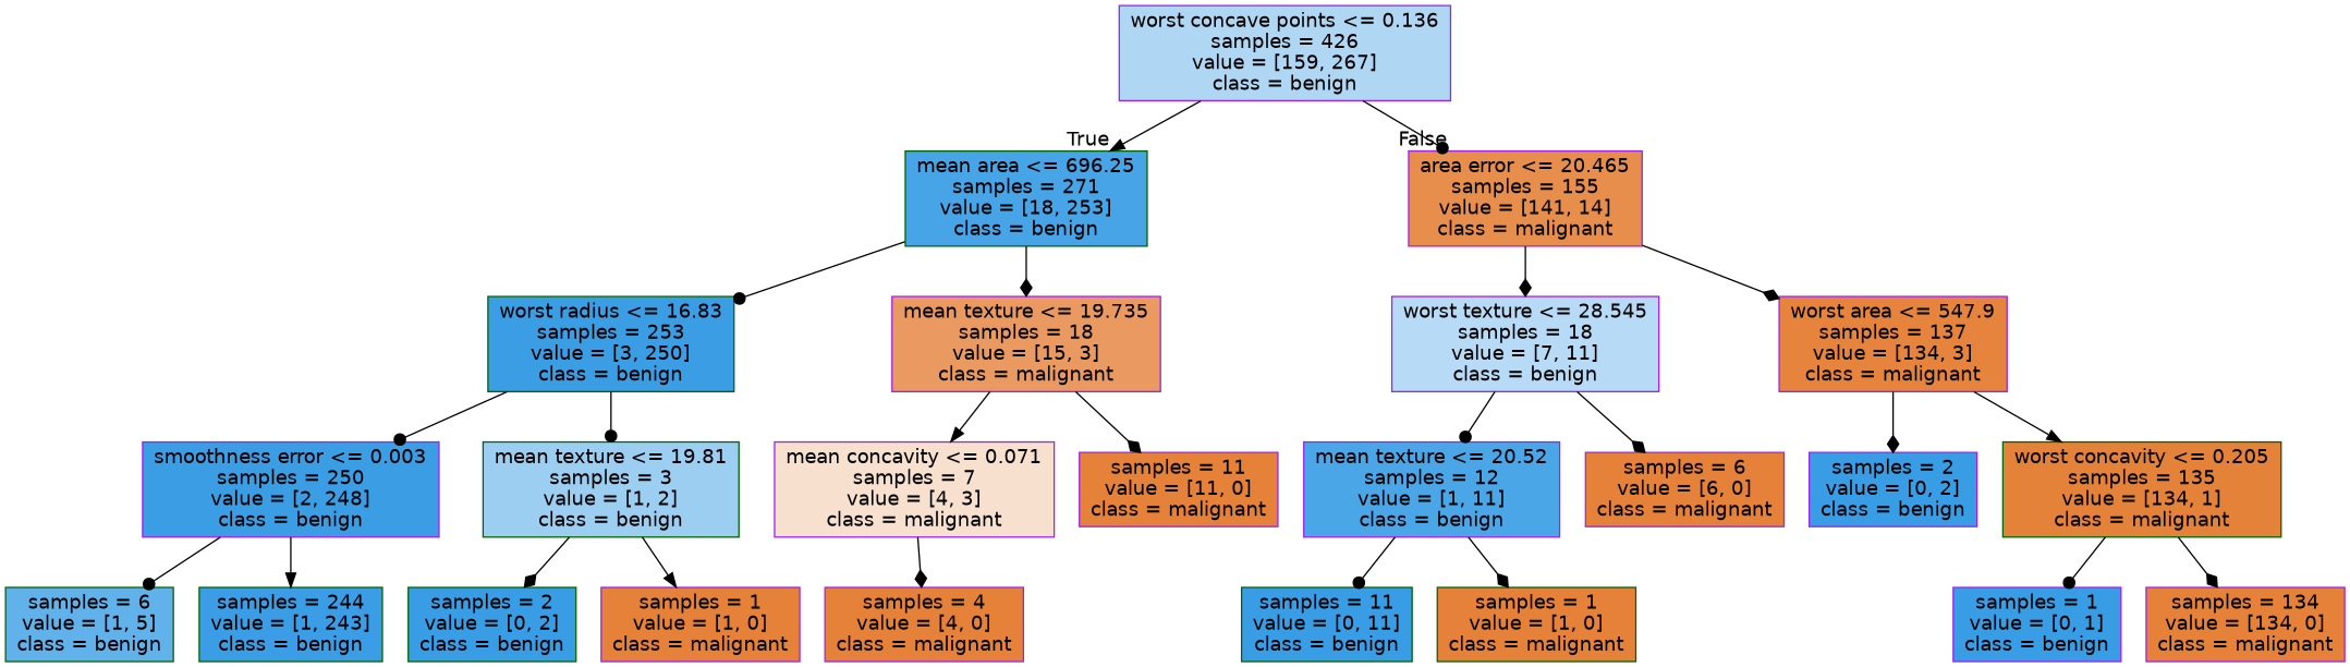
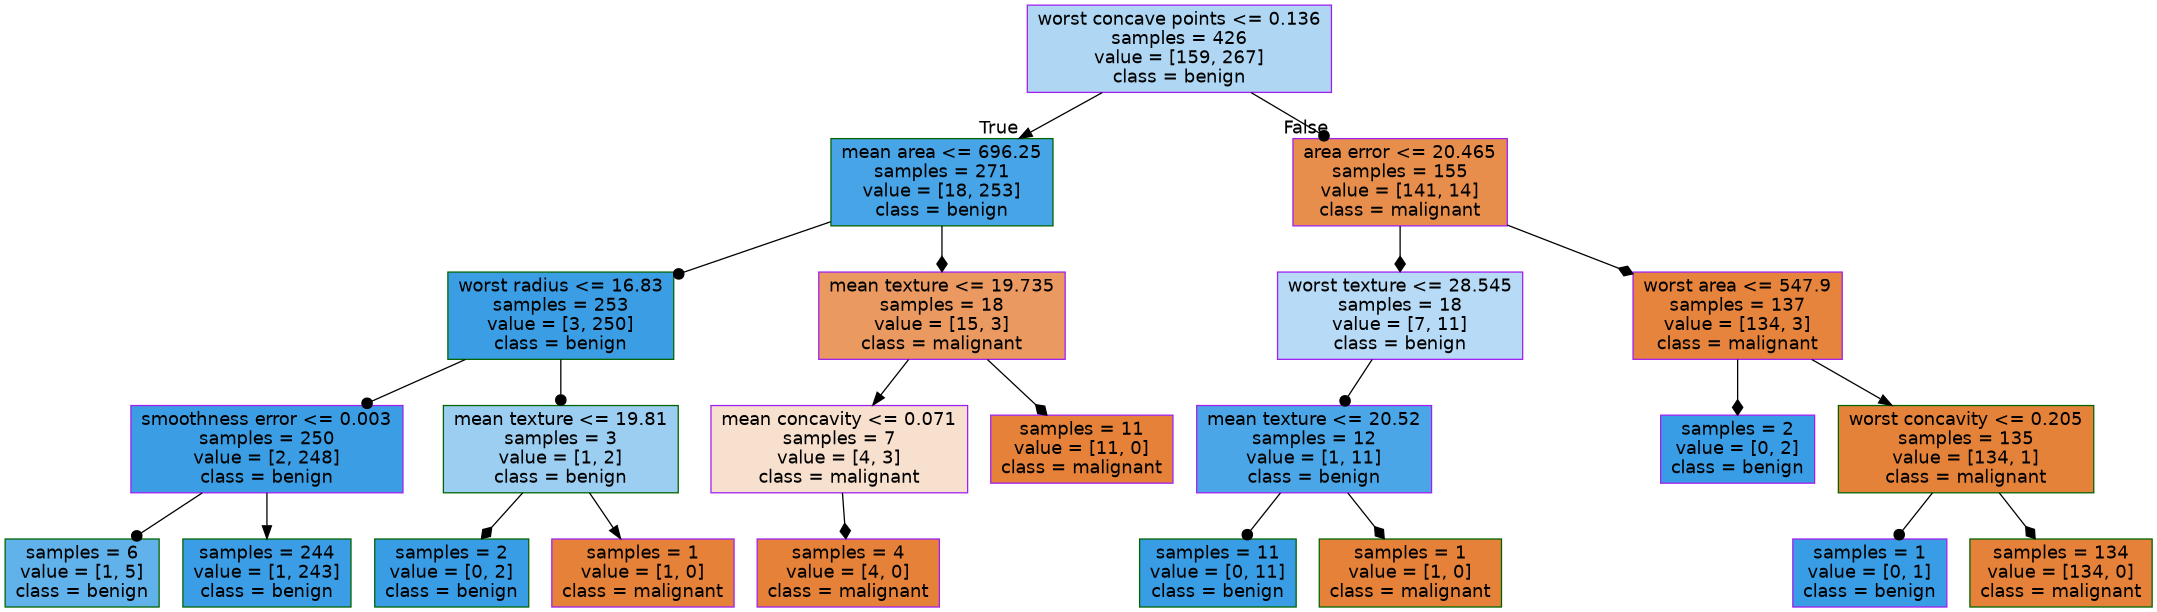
  digraph {
    node [color=purple fillcolor="#e58139" fontname=helvetica shape=box style=filled]
    edge [arrowhead=diamond fontname=helvetica]
    n1 [fillcolor="#afd7f4" label="worst concave points <= 0.136\nsamples = 426\nvalue = [159, 267]\nclass = benign"]
    n2 [color=darkgreen fillcolor="#47a4e7" label="mean area <= 696.25\nsamples = 271\nvalue = [18, 253]\nclass = benign"]
    n3 [fillcolor="#e88e4d" label="area error <= 20.465\nsamples = 155\nvalue = [141, 14]\nclass = malignant"]
    n4 [color=darkgreen fillcolor="#3b9ee5" label="worst radius <= 16.83\nsamples = 253\nvalue = [3, 250]\nclass = benign"]
    n5 [fillcolor="#ea9a61" label="mean texture <= 19.735\nsamples = 18\nvalue = [15, 3]\nclass = malignant"]
    n6 [fillcolor="#b7dbf6" label="worst texture <= 28.545\nsamples = 18\nvalue = [7, 11]\nclass = benign"]
    n7 [fillcolor="#e6843d" label="worst area <= 547.9\nsamples = 137\nvalue = [134, 3]\nclass = malignant"]
    n8 [fillcolor="#3b9ee5" label="smoothness error <= 0.003\nsamples = 250\nvalue = [2, 248]\nclass = benign"]
    n9 [color=darkgreen fillcolor="#9ccef2" label="mean texture <= 19.81\nsamples = 3\nvalue = [1, 2]\nclass = benign"]
    n10 [fillcolor="#f8e0ce" label="mean concavity <= 0.071\nsamples = 7\nvalue = [4, 3]\nclass = malignant"]
    n11 [label="samples = 11\nvalue = [11, 0]\nclass = malignant"]
    n12 [color=darkgreen fillcolor="#61b1ea" label="samples = 6\nvalue = [1, 5]\nclass = benign"]
    n13 [color=darkgreen fillcolor="#3a9de5" label="samples = 244\nvalue = [1, 243]\nclass = benign"]
    n14 [color=darkgreen fillcolor="#399de5" label="samples = 2\nvalue = [0, 2]\nclass = benign"]
    n15 [label="samples = 1\nvalue = [1, 0]\nclass = malignant"]
    n16 [label="samples = 4\nvalue = [4, 0]\nclass = malignant"]
    n17 [fillcolor="#4ba6e7" label="mean texture <= 20.52\nsamples = 12\nvalue = [1, 11]\nclass = benign"]
-   n18 [label="samples = 6\nvalue = [6, 0]\nclass = malignant"]
    n19 [fillcolor="#399de5" label="samples = 2\nvalue = [0, 2]\nclass = benign"]
    n20 [color=darkgreen fillcolor="#e5823a" label="worst concavity <= 0.205\nsamples = 135\nvalue = [134, 1]\nclass = malignant"]
    n21 [color=darkgreen fillcolor="#399de5" label="samples = 11\nvalue = [0, 11]\nclass = benign"]
    n22 [color=darkgreen label="samples = 1\nvalue = [1, 0]\nclass = malignant"]
    n23 [fillcolor="#399de5" label="samples = 1\nvalue = [0, 1]\nclass = benign"]
-   n24 [label="samples = 134\nvalue = [134, 0]\nclass = malignant"]
+   n24 [color=darkgreen label="samples = 134\nvalue = [134, 0]\nclass = malignant"]
    n1 -> n2 [arrowhead=normal headlabel=True labelangle=45 labeldistance=2.5]
    n1 -> n3 [arrowhead=dot headlabel=False labelangle=-45 labeldistance=2.5]
    n2 -> n4 [arrowhead=dot]
    n2 -> n5
    n3 -> n6
    n3 -> n7
    n4 -> n8 [arrowhead=dot]
    n4 -> n9 [arrowhead=dot]
    n5 -> n10 [arrowhead=normal]
    n5 -> n11
    n6 -> n17 [arrowhead=dot]
-   n6 -> n18
    n7 -> n19
    n7 -> n20 [arrowhead=normal]
    n8 -> n12 [arrowhead=dot]
    n8 -> n13 [arrowhead=normal]
    n9 -> n14
    n9 -> n15 [arrowhead=normal]
    n10 -> n16
    n17 -> n21 [arrowhead=dot]
    n17 -> n22
    n20 -> n23 [arrowhead=dot]
    n20 -> n24
  }
